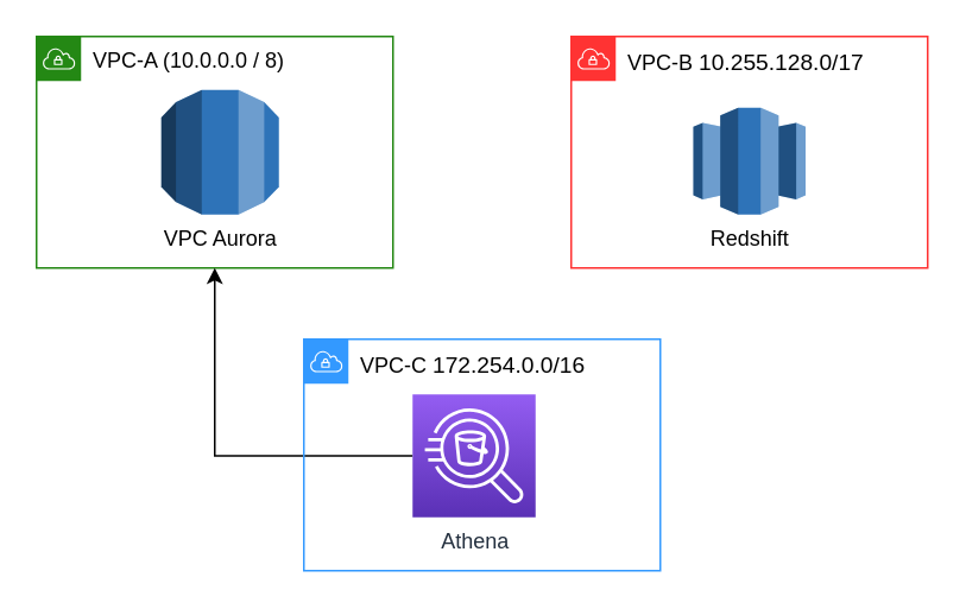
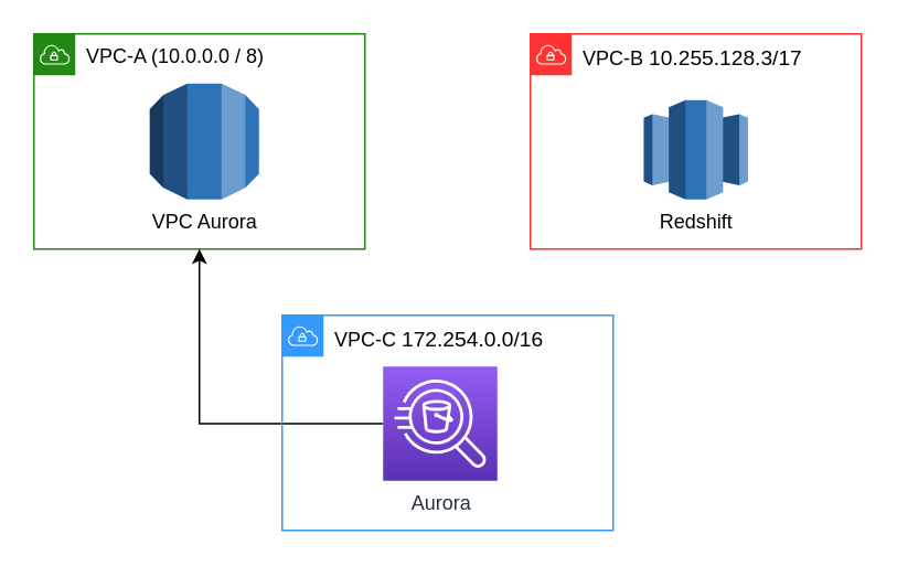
  <mxCell id="0" />
  <mxCell id="1" parent="0" />
  <mxCell id="2" value="&lt;font color=&quot;#000000&quot; style=&quot;font-size: 12px&quot;&gt;VPC-A (10.0.0.0 / 8)&lt;/font&gt;" style="points=[[0,0],[0.25,0],[0.5,0],[0.75,0],[1,0],[1,0.25],[1,0.5],[1,0.75],[1,1],[0.75,1],[0.5,1],[0.25,1],[0,1],[0,0.75],[0,0.5],[0,0.25]];outlineConnect=0;gradientColor=none;html=1;whiteSpace=wrap;fontSize=12;fontStyle=0;shape=mxgraph.aws4.group;grIcon=mxgraph.aws4.group_vpc;strokeColor=#248814;fillColor=none;verticalAlign=top;align=left;spacingLeft=30;fontColor=#AAB7B8;dashed=0;" vertex="1" parent="1"><mxGeometry x="20" y="20" width="200" height="130" as="geometry" /></mxCell>
- <mxCell id="3" value="&lt;font color=&quot;#000000&quot;&gt;VPC-B&amp;nbsp;&lt;span style=&quot;font-family: &amp;#34;arial&amp;#34; , &amp;#34;verdana&amp;#34; , sans-serif ; font-size: 12.8px&quot;&gt;10.255.128.0/17&lt;/span&gt;&lt;/font&gt;" style="points=[[0,0],[0.25,0],[0.5,0],[0.75,0],[1,0],[1,0.25],[1,0.5],[1,0.75],[1,1],[0.75,1],[0.5,1],[0.25,1],[0,1],[0,0.75],[0,0.5],[0,0.25]];outlineConnect=0;gradientColor=none;html=1;whiteSpace=wrap;fontSize=12;fontStyle=0;shape=mxgraph.aws4.group;grIcon=mxgraph.aws4.group_vpc;fillColor=none;verticalAlign=top;align=left;spacingLeft=30;fontColor=#AAB7B8;dashed=0;strokeColor=#FF3333;" vertex="1" parent="1"><mxGeometry x="320" y="20" width="200" height="130" as="geometry" /></mxCell>
+ <mxCell id="3" value="&lt;font color=&quot;#000000&quot;&gt;VPC-B&amp;nbsp;&lt;span style=&quot;font-family: &amp;#34;arial&amp;#34; , &amp;#34;verdana&amp;#34; , sans-serif ; font-size: 12.8px&quot;&gt;10.255.128.3/17&lt;/span&gt;&lt;/font&gt;" style="points=[[0,0],[0.25,0],[0.5,0],[0.75,0],[1,0],[1,0.25],[1,0.5],[1,0.75],[1,1],[0.75,1],[0.5,1],[0.25,1],[0,1],[0,0.75],[0,0.5],[0,0.25]];outlineConnect=0;gradientColor=none;html=1;whiteSpace=wrap;fontSize=12;fontStyle=0;shape=mxgraph.aws4.group;grIcon=mxgraph.aws4.group_vpc;fillColor=none;verticalAlign=top;align=left;spacingLeft=30;fontColor=#AAB7B8;dashed=0;strokeColor=#FF3333;" vertex="1" parent="1"><mxGeometry x="320" y="20" width="200" height="130" as="geometry" /></mxCell>
  <mxCell id="4" style="edgeStyle=orthogonalEdgeStyle;rounded=0;orthogonalLoop=1;jettySize=auto;html=1;" edge="1" parent="1" source="8" target="2"><mxGeometry relative="1" as="geometry"><Array as="points"><mxPoint x="120" y="256" /></Array></mxGeometry></mxCell>
  <mxCell id="5" value="&lt;font color=&quot;#000000&quot;&gt;VPC-C&amp;nbsp;&lt;span style=&quot;font-family: &amp;#34;arial&amp;#34; , &amp;#34;verdana&amp;#34; , sans-serif ; font-size: 12.8px&quot;&gt;172.254.0.0/16&lt;/span&gt;&lt;/font&gt;" style="points=[[0,0],[0.25,0],[0.5,0],[0.75,0],[1,0],[1,0.25],[1,0.5],[1,0.75],[1,1],[0.75,1],[0.5,1],[0.25,1],[0,1],[0,0.75],[0,0.5],[0,0.25]];outlineConnect=0;gradientColor=none;html=1;whiteSpace=wrap;fontSize=12;fontStyle=0;shape=mxgraph.aws4.group;grIcon=mxgraph.aws4.group_vpc;fillColor=none;verticalAlign=top;align=left;spacingLeft=30;fontColor=#AAB7B8;dashed=0;strokeColor=#3399FF;" vertex="1" parent="1"><mxGeometry x="170" y="190" width="200" height="130" as="geometry" /></mxCell>
  <mxCell id="6" value="VPC Aurora" style="outlineConnect=0;dashed=0;verticalLabelPosition=bottom;verticalAlign=top;align=center;html=1;shape=mxgraph.aws3.rds;fillColor=#2E73B8;gradientColor=none;strokeColor=#3399FF;" vertex="1" parent="1"><mxGeometry x="90" y="50" width="66" height="70" as="geometry" /></mxCell>
  <mxCell id="7" value="Redshift" style="outlineConnect=0;dashed=0;verticalLabelPosition=bottom;verticalAlign=top;align=center;html=1;shape=mxgraph.aws3.redshift;fillColor=#2E73B8;gradientColor=none;strokeColor=#3399FF;" vertex="1" parent="1"><mxGeometry x="388.5" y="60" width="63" height="60" as="geometry" /></mxCell>
- <mxCell id="8" value="Athena" style="points=[[0,0,0],[0.25,0,0],[0.5,0,0],[0.75,0,0],[1,0,0],[0,1,0],[0.25,1,0],[0.5,1,0],[0.75,1,0],[1,1,0],[0,0.25,0],[0,0.5,0],[0,0.75,0],[1,0.25,0],[1,0.5,0],[1,0.75,0]];outlineConnect=0;fontColor=#232F3E;gradientColor=#945DF2;gradientDirection=north;fillColor=#5A30B5;strokeColor=#ffffff;dashed=0;verticalLabelPosition=bottom;verticalAlign=top;align=center;html=1;fontSize=12;fontStyle=0;aspect=fixed;shape=mxgraph.aws4.resourceIcon;resIcon=mxgraph.aws4.athena;" vertex="1" parent="1"><mxGeometry x="231" y="221" width="69" height="69" as="geometry" /></mxCell>
+ <mxCell id="8" value="Aurora" style="points=[[0,0,0],[0.25,0,0],[0.5,0,0],[0.75,0,0],[1,0,0],[0,1,0],[0.25,1,0],[0.5,1,0],[0.75,1,0],[1,1,0],[0,0.25,0],[0,0.5,0],[0,0.75,0],[1,0.25,0],[1,0.5,0],[1,0.75,0]];outlineConnect=0;fontColor=#232F3E;gradientColor=#945DF2;gradientDirection=north;fillColor=#5A30B5;strokeColor=#ffffff;dashed=0;verticalLabelPosition=bottom;verticalAlign=top;align=center;html=1;fontSize=12;fontStyle=0;aspect=fixed;shape=mxgraph.aws4.resourceIcon;resIcon=mxgraph.aws4.athena;" vertex="1" parent="1"><mxGeometry x="231" y="221" width="69" height="69" as="geometry" /></mxCell>
